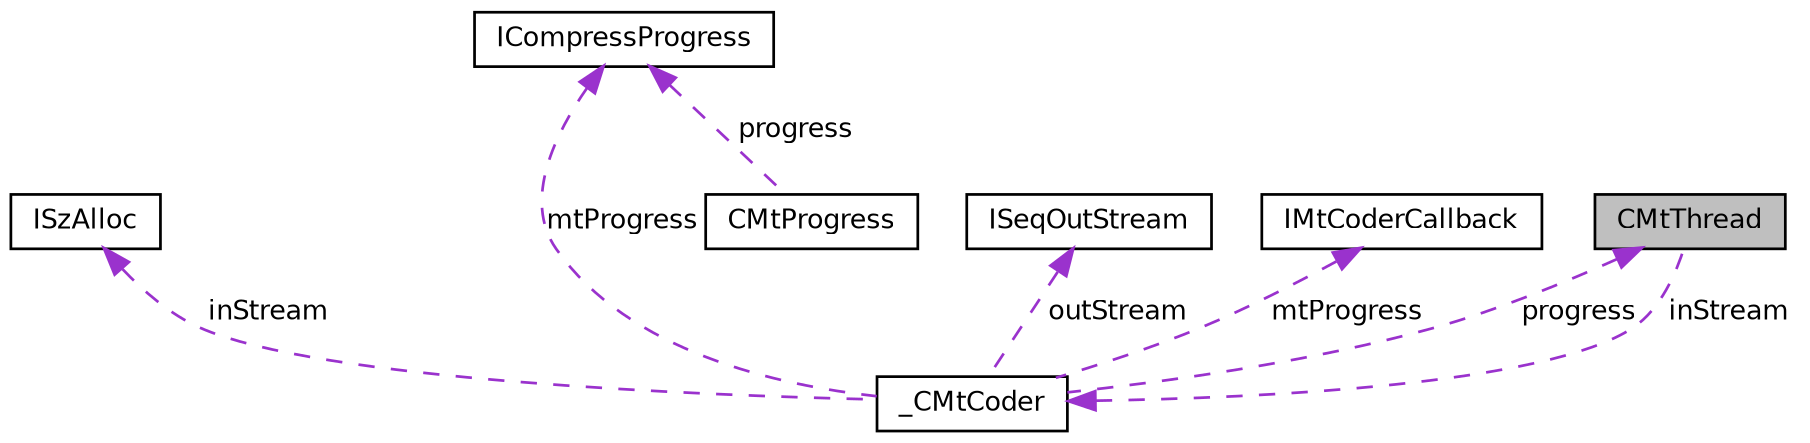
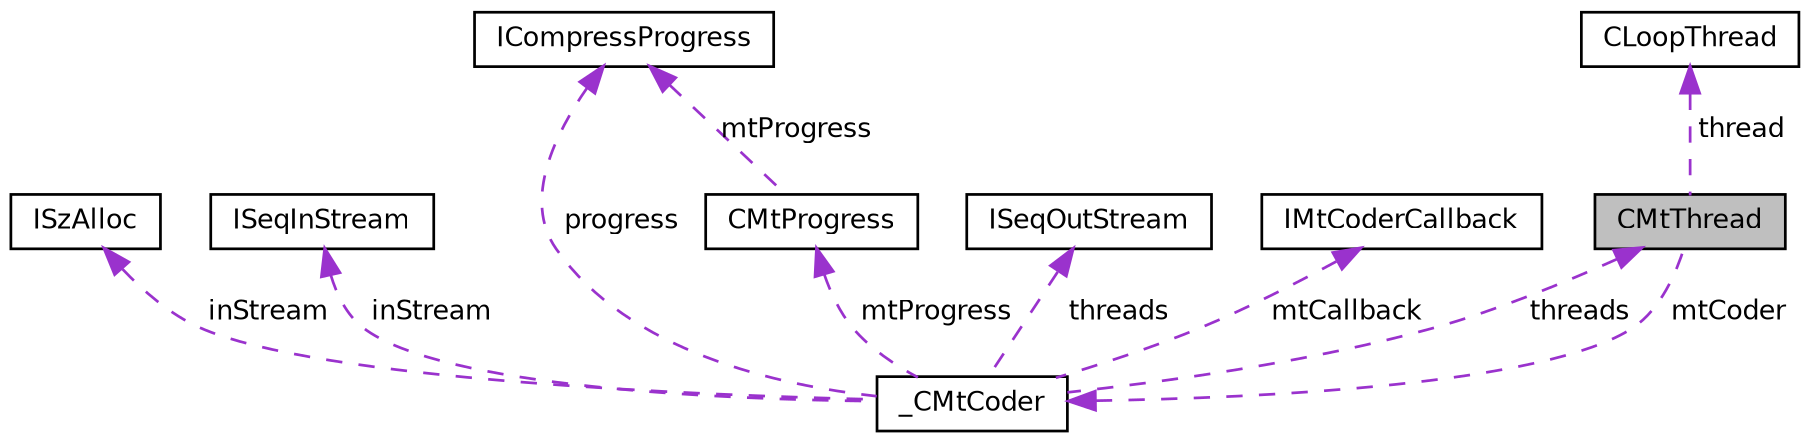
  digraph {
    node [color=black fillcolor=white fontname=Helvetica fontsize=10 shape=record style=filled]
    edge [color=darkorchid3 dir=back fontname=Helvetica fontsize=10 labelfontname=Helvetica labelfontsize=10 style=dashed]
    n1 [fillcolor=grey75 fontcolor=black height=0.2 label=CMtThread width=0.4]
    n2 [height=0.2 label=_CMtCoder width=0.4]
+   n3 [height=0.2 label=CLoopThread width=0.4]
    n4 [height=0.2 label=ISzAlloc width=0.4]
+   n5 [height=0.2 label=ISeqInStream width=0.4]
    n6 [height=0.2 label=ICompressProgress width=0.4]
    n7 [height=0.2 label=CMtProgress width=0.4]
    n8 [height=0.2 label=ISeqOutStream width=0.4]
    n9 [height=0.2 label=IMtCoderCallback width=0.4]
-   n1 -> n2 [label=" progress"]
-   n2 -> n1 [label=" inStream"]
+   n1 -> n2 [label=" threads"]
+   n2 -> n1 [label=" mtCoder"]
+   n3 -> n1 [label=" thread"]
    n4 -> n2 [label=" inStream"]
-   n6 -> n2 [label=" mtProgress"]
-   n6 -> n7 [label=" progress"]
-   n8 -> n2 [label=" outStream"]
-   n9 -> n2 [label=" mtProgress"]
+   n5 -> n2 [label=" inStream"]
+   n6 -> n2 [label=" progress"]
+   n6 -> n7 [label=" mtProgress"]
+   n7 -> n2 [label=" mtProgress"]
+   n8 -> n2 [label=" threads"]
+   n9 -> n2 [label=" mtCallback"]
  }
